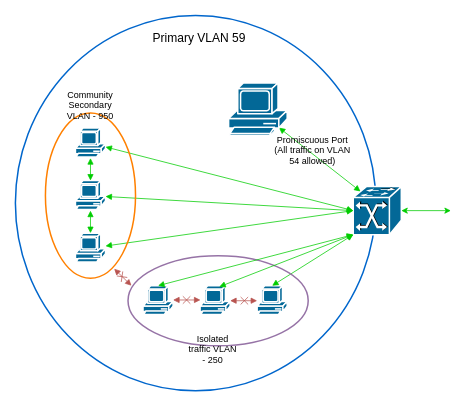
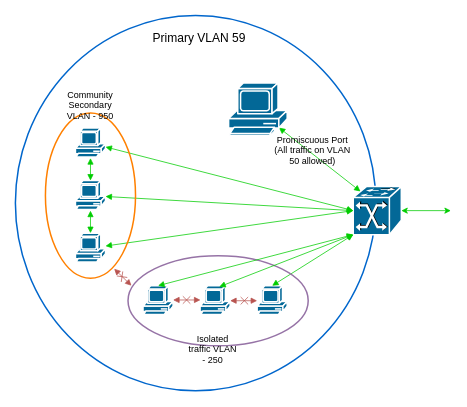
  <mxCell id="0" />
  <mxCell id="1" parent="0" />
  <mxCell id="2" value="" style="ellipse;whiteSpace=wrap;html=1;fillColor=none;strokeColor=#0066CC;strokeWidth=2;" vertex="1" parent="1"><mxGeometry x="20" y="20" width="480" height="500" as="geometry" /></mxCell>
  <mxCell id="3" value="" style="shape=mxgraph.cisco.switches.atm_fast_gigabit_etherswitch;html=1;pointerEvents=1;dashed=0;fillColor=#036897;strokeColor=#ffffff;strokeWidth=2;verticalLabelPosition=bottom;verticalAlign=top;align=center;outlineConnect=0;" vertex="1" parent="1"><mxGeometry x="470" y="248" width="64" height="64" as="geometry" /></mxCell>
  <mxCell id="4" value="" style="shape=mxgraph.cisco.computers_and_peripherals.pc;html=1;pointerEvents=1;dashed=0;fillColor=#036897;strokeColor=#ffffff;strokeWidth=2;verticalLabelPosition=bottom;verticalAlign=top;align=center;outlineConnect=0;" vertex="1" parent="1"><mxGeometry x="100" y="170" width="40" height="40" as="geometry" /></mxCell>
  <mxCell id="5" value="" style="shape=mxgraph.cisco.computers_and_peripherals.pc;html=1;pointerEvents=1;dashed=0;fillColor=#036897;strokeColor=#ffffff;strokeWidth=2;verticalLabelPosition=bottom;verticalAlign=top;align=center;outlineConnect=0;" vertex="1" parent="1"><mxGeometry x="100" y="240" width="40" height="40" as="geometry" /></mxCell>
  <mxCell id="6" value="" style="shape=mxgraph.cisco.computers_and_peripherals.pc;html=1;pointerEvents=1;dashed=0;fillColor=#036897;strokeColor=#ffffff;strokeWidth=2;verticalLabelPosition=bottom;verticalAlign=top;align=center;outlineConnect=0;" vertex="1" parent="1"><mxGeometry x="100" y="310" width="40" height="40" as="geometry" /></mxCell>
  <mxCell id="7" value="" style="shape=mxgraph.cisco.computers_and_peripherals.pc;html=1;pointerEvents=1;dashed=0;fillColor=#036897;strokeColor=#ffffff;strokeWidth=2;verticalLabelPosition=bottom;verticalAlign=top;align=center;outlineConnect=0;" vertex="1" parent="1"><mxGeometry x="342" y="380" width="40" height="40" as="geometry" /></mxCell>
  <mxCell id="8" value="" style="endArrow=block;startArrow=block;endFill=1;startFill=1;html=1;strokeColor=#00CC00;entryX=0.15;entryY=0.1;entryDx=0;entryDy=0;entryPerimeter=0;exitX=0.86;exitY=0.85;exitDx=0;exitDy=0;exitPerimeter=0;" edge="1" parent="1" source="22" target="3"><mxGeometry width="160" relative="1" as="geometry"><mxPoint x="397.645" y="210" as="sourcePoint" /><mxPoint x="180" y="540" as="targetPoint" /></mxGeometry></mxCell>
  <mxCell id="9" value="" style="endArrow=block;startArrow=block;endFill=1;startFill=1;html=1;entryX=0;entryY=0.5;entryDx=0;entryDy=0;entryPerimeter=0;strokeColor=#00CC00;" edge="1" parent="1" source="4" target="3"><mxGeometry width="160" relative="1" as="geometry"><mxPoint x="310" y="280" as="sourcePoint" /><mxPoint x="470" y="280" as="targetPoint" /></mxGeometry></mxCell>
  <mxCell id="10" value="" style="endArrow=block;startArrow=block;endFill=1;startFill=1;html=1;entryX=0;entryY=0.5;entryDx=0;entryDy=0;entryPerimeter=0;strokeColor=#00CC00;" edge="1" parent="1" source="5" target="3"><mxGeometry width="160" relative="1" as="geometry"><mxPoint x="211.5" y="294.5" as="sourcePoint" /><mxPoint x="371.5" y="294.5" as="targetPoint" /></mxGeometry></mxCell>
  <mxCell id="11" value="" style="endArrow=block;startArrow=block;endFill=1;startFill=1;html=1;strokeColor=#00CC00;" edge="1" parent="1" source="6"><mxGeometry width="160" relative="1" as="geometry"><mxPoint x="10" y="570" as="sourcePoint" /><mxPoint x="470" y="280" as="targetPoint" /></mxGeometry></mxCell>
  <mxCell id="12" value="" style="endArrow=block;startArrow=block;endFill=1;startFill=1;html=1;entryX=0;entryY=1;entryDx=0;entryDy=0;entryPerimeter=0;exitX=0.5;exitY=0;exitDx=0;exitDy=0;exitPerimeter=0;strokeColor=#00CC00;" edge="1" parent="1" source="7" target="3"><mxGeometry width="160" relative="1" as="geometry"><mxPoint x="10" y="600" as="sourcePoint" /><mxPoint x="170" y="600" as="targetPoint" /></mxGeometry></mxCell>
  <mxCell id="13" value="" style="endArrow=block;startArrow=block;endFill=1;startFill=1;html=1;strokeColor=#00CC00;entryX=0.5;entryY=0;entryDx=0;entryDy=0;entryPerimeter=0;" edge="1" parent="1" source="4" target="5"><mxGeometry width="160" relative="1" as="geometry"><mxPoint x="20" y="540" as="sourcePoint" /><mxPoint x="180" y="540" as="targetPoint" /></mxGeometry></mxCell>
  <mxCell id="14" value="" style="endArrow=block;startArrow=block;endFill=1;startFill=1;html=1;strokeColor=#00CC00;entryX=0.5;entryY=1;entryDx=0;entryDy=0;entryPerimeter=0;exitX=0.5;exitY=0;exitDx=0;exitDy=0;exitPerimeter=0;" edge="1" parent="1" source="6" target="5"><mxGeometry width="160" relative="1" as="geometry"><mxPoint x="-50" y="294.5" as="sourcePoint" /><mxPoint x="110" y="294.5" as="targetPoint" /></mxGeometry></mxCell>
  <mxCell id="15" value="" style="endArrow=block;startArrow=block;endFill=1;startFill=1;html=1;strokeColor=#b85450;fillColor=#f8cecc;" edge="1" parent="1" source="29" target="7"><mxGeometry width="160" relative="1" as="geometry"><mxPoint x="240" y="409" as="sourcePoint" /><mxPoint x="276.52" y="409" as="targetPoint" /></mxGeometry></mxCell>
  <mxCell id="16" value="" style="ellipse;whiteSpace=wrap;html=1;strokeColor=#FF8000;strokeWidth=2;fillColor=none;" vertex="1" parent="1"><mxGeometry x="60" y="150" width="120" height="220" as="geometry" /></mxCell>
  <mxCell id="17" value="" style="ellipse;whiteSpace=wrap;html=1;strokeColor=#9673a6;strokeWidth=2;fillColor=none;" vertex="1" parent="1"><mxGeometry x="170" y="340" width="240" height="120" as="geometry" /></mxCell>
  <mxCell id="18" value="" style="endArrow=block;startArrow=block;endFill=1;startFill=1;html=1;strokeColor=#b85450;fillColor=#f8cecc;entryX=0.019;entryY=0.333;entryDx=0;entryDy=0;entryPerimeter=0;exitX=0.763;exitY=0.943;exitDx=0;exitDy=0;exitPerimeter=0;" edge="1" parent="1" source="16" target="17"><mxGeometry width="160" relative="1" as="geometry"><mxPoint x="240" y="409" as="sourcePoint" /><mxPoint x="276.52" y="409" as="targetPoint" /></mxGeometry></mxCell>
  <mxCell id="19" value="" style="group;rotation=50;" vertex="1" connectable="0" parent="1"><mxGeometry x="157" y="363" width="10" height="10" as="geometry" /></mxCell>
  <mxCell id="20" value="" style="endArrow=none;html=1;strokeColor=#b85450;fillColor=#f8cecc;movable=1;resizable=1;rotatable=1;deletable=1;editable=1;connectable=1;" edge="1" parent="19"><mxGeometry width="50" height="50" relative="1" as="geometry"><mxPoint x="-2" y="4" as="sourcePoint" /><mxPoint x="12" y="6" as="targetPoint" /></mxGeometry></mxCell>
  <mxCell id="21" value="" style="endArrow=none;html=1;strokeColor=#b85450;fillColor=#f8cecc;movable=1;resizable=1;rotatable=1;deletable=1;editable=1;connectable=1;" edge="1" parent="19"><mxGeometry width="50" height="50" relative="1" as="geometry"><mxPoint x="6" y="-2" as="sourcePoint" /><mxPoint x="4" y="12" as="targetPoint" /></mxGeometry></mxCell>
  <mxCell id="22" value="" style="shape=mxgraph.cisco.computers_and_peripherals.pc;html=1;pointerEvents=1;dashed=0;fillColor=#036897;strokeColor=#ffffff;strokeWidth=2;verticalLabelPosition=bottom;verticalAlign=top;align=center;outlineConnect=0;" vertex="1" parent="1"><mxGeometry x="304" y="110" width="78" height="70" as="geometry" /></mxCell>
  <mxCell id="23" value="&lt;font style=&quot;font-size: 16px&quot;&gt;Primary VLAN 59&lt;/font&gt;" style="text;html=1;strokeColor=none;fillColor=none;align=center;verticalAlign=middle;whiteSpace=wrap;rounded=0;" vertex="1" parent="1"><mxGeometry x="190" y="40" width="150" height="20" as="geometry" /></mxCell>
- <mxCell id="24" value="Promiscuous Port (All traffic on VLAN 54 allowed)" style="text;html=1;strokeColor=none;fillColor=none;align=center;verticalAlign=middle;whiteSpace=wrap;rounded=0;" vertex="1" parent="1"><mxGeometry x="362" y="170" width="108" height="60" as="geometry" /></mxCell>
+ <mxCell id="24" value="Promiscuous Port (All traffic on VLAN 50 allowed)" style="text;html=1;strokeColor=none;fillColor=none;align=center;verticalAlign=middle;whiteSpace=wrap;rounded=0;" vertex="1" parent="1"><mxGeometry x="362" y="170" width="108" height="60" as="geometry" /></mxCell>
  <mxCell id="25" value="Community Secondary VLAN - 950" style="text;html=1;strokeColor=none;fillColor=none;align=center;verticalAlign=middle;whiteSpace=wrap;rounded=0;" vertex="1" parent="1"><mxGeometry x="75" y="120" width="90" height="40" as="geometry" /></mxCell>
  <mxCell id="26" value="" style="endArrow=classic;startArrow=classic;html=1;strokeColor=#00CC00;entryX=1;entryY=0.5;entryDx=0;entryDy=0;entryPerimeter=0;" edge="1" parent="1" target="3"><mxGeometry width="50" height="50" relative="1" as="geometry"><mxPoint x="600" y="280" as="sourcePoint" /><mxPoint x="70" y="540" as="targetPoint" /></mxGeometry></mxCell>
  <mxCell id="27" value="" style="shape=mxgraph.cisco.computers_and_peripherals.pc;html=1;pointerEvents=1;dashed=0;fillColor=#036897;strokeColor=#ffffff;strokeWidth=2;verticalLabelPosition=bottom;verticalAlign=top;align=center;outlineConnect=0;" vertex="1" parent="1"><mxGeometry x="190" y="380" width="40" height="40" as="geometry" /></mxCell>
  <mxCell id="28" value="" style="endArrow=block;startArrow=block;endFill=1;startFill=1;html=1;entryX=0;entryY=1;entryDx=0;entryDy=0;entryPerimeter=0;strokeColor=#00CC00;exitX=0.5;exitY=0;exitDx=0;exitDy=0;exitPerimeter=0;" edge="1" parent="1" source="27" target="3"><mxGeometry width="160" relative="1" as="geometry"><mxPoint x="10" y="660" as="sourcePoint" /><mxPoint x="170" y="660" as="targetPoint" /></mxGeometry></mxCell>
  <mxCell id="29" value="" style="shape=mxgraph.cisco.computers_and_peripherals.pc;html=1;pointerEvents=1;dashed=0;fillColor=#036897;strokeColor=#ffffff;strokeWidth=2;verticalLabelPosition=bottom;verticalAlign=top;align=center;outlineConnect=0;" vertex="1" parent="1"><mxGeometry x="266" y="380" width="40" height="40" as="geometry" /></mxCell>
  <mxCell id="30" value="" style="endArrow=block;startArrow=block;endFill=1;startFill=1;html=1;strokeColor=#b85450;fillColor=#f8cecc;entryX=0.013;entryY=0.475;entryDx=0;entryDy=0;entryPerimeter=0;exitX=1;exitY=0.475;exitDx=0;exitDy=0;exitPerimeter=0;" edge="1" parent="1" source="27" target="29"><mxGeometry width="160" relative="1" as="geometry"><mxPoint x="160" y="450" as="sourcePoint" /><mxPoint x="320" y="450" as="targetPoint" /></mxGeometry></mxCell>
  <mxCell id="31" value="" style="group" vertex="1" connectable="0" parent="1"><mxGeometry x="320" y="395" width="10" height="10" as="geometry" /></mxCell>
  <mxCell id="32" value="" style="endArrow=none;html=1;strokeColor=#b85450;fillColor=#f8cecc;movable=1;resizable=1;rotatable=1;deletable=1;editable=1;connectable=1;" edge="1" parent="31"><mxGeometry width="50" height="50" relative="1" as="geometry"><mxPoint y="10" as="sourcePoint" /><mxPoint x="10" as="targetPoint" /></mxGeometry></mxCell>
  <mxCell id="33" value="" style="endArrow=none;html=1;strokeColor=#b85450;fillColor=#f8cecc;movable=1;resizable=1;rotatable=1;deletable=1;editable=1;connectable=1;" edge="1" parent="31"><mxGeometry width="50" height="50" relative="1" as="geometry"><mxPoint as="sourcePoint" /><mxPoint x="10" y="10" as="targetPoint" /></mxGeometry></mxCell>
  <mxCell id="34" value="" style="group" vertex="1" connectable="0" parent="1"><mxGeometry x="243" y="394" width="10" height="10" as="geometry" /></mxCell>
  <mxCell id="35" value="" style="endArrow=none;html=1;strokeColor=#b85450;fillColor=#f8cecc;movable=1;resizable=1;rotatable=1;deletable=1;editable=1;connectable=1;" edge="1" parent="34"><mxGeometry width="50" height="50" relative="1" as="geometry"><mxPoint y="10" as="sourcePoint" /><mxPoint x="10" as="targetPoint" /></mxGeometry></mxCell>
  <mxCell id="36" value="" style="endArrow=none;html=1;strokeColor=#b85450;fillColor=#f8cecc;movable=1;resizable=1;rotatable=1;deletable=1;editable=1;connectable=1;" edge="1" parent="34"><mxGeometry width="50" height="50" relative="1" as="geometry"><mxPoint as="sourcePoint" /><mxPoint x="10" y="10" as="targetPoint" /></mxGeometry></mxCell>
  <mxCell id="37" value="Isolated traffic VLAN - 250" style="text;html=1;strokeColor=none;fillColor=none;align=center;verticalAlign=middle;whiteSpace=wrap;rounded=0;" vertex="1" parent="1"><mxGeometry x="248" y="440" width="70" height="50" as="geometry" /></mxCell>
  <mxCell id="38" value="" style="endArrow=block;startArrow=block;endFill=1;startFill=1;html=1;entryX=0;entryY=1;entryDx=0;entryDy=0;entryPerimeter=0;strokeColor=#00CC00;exitX=0.639;exitY=0.036;exitDx=0;exitDy=0;exitPerimeter=0;" edge="1" parent="1" source="29" target="3"><mxGeometry width="160" relative="1" as="geometry"><mxPoint x="10" y="630" as="sourcePoint" /><mxPoint x="170" y="630" as="targetPoint" /></mxGeometry></mxCell>
